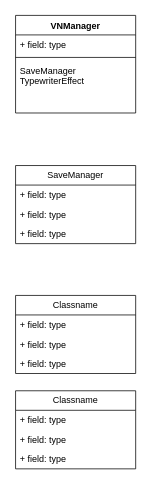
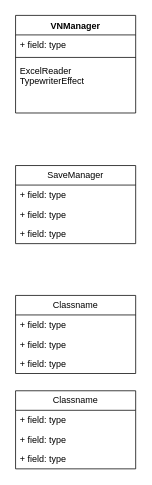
  <mxCell id="0" />
  <mxCell id="1" parent="0" />
  <mxCell id="2" value="VNManager" style="swimlane;fontStyle=1;align=center;verticalAlign=top;childLayout=stackLayout;horizontal=1;startSize=26;horizontalStack=0;resizeParent=1;resizeParentMax=0;resizeLast=0;collapsible=1;marginBottom=0;whiteSpace=wrap;html=1;" parent="1" vertex="1"><mxGeometry x="20" y="20" width="160" height="130" as="geometry" /></mxCell>
  <mxCell id="3" value="+ field: type" style="text;strokeColor=none;fillColor=none;align=left;verticalAlign=top;spacingLeft=4;spacingRight=4;overflow=hidden;rotatable=0;points=[[0,0.5],[1,0.5]];portConstraint=eastwest;whiteSpace=wrap;html=1;" parent="2" vertex="1"><mxGeometry y="26" width="160" height="26" as="geometry" /></mxCell>
  <mxCell id="4" value="" style="line;strokeWidth=1;fillColor=none;align=left;verticalAlign=middle;spacingTop=-1;spacingLeft=3;spacingRight=3;rotatable=0;labelPosition=right;points=[];portConstraint=eastwest;strokeColor=inherit;" parent="2" vertex="1"><mxGeometry y="52" width="160" height="8" as="geometry" /></mxCell>
- <mxCell id="5" value="SaveManager&lt;div&gt;TypewriterEffect&lt;/div&gt;" style="text;strokeColor=none;fillColor=none;align=left;verticalAlign=top;spacingLeft=4;spacingRight=4;overflow=hidden;rotatable=0;points=[[0,0.5],[1,0.5]];portConstraint=eastwest;whiteSpace=wrap;html=1;" parent="2" vertex="1"><mxGeometry y="60" width="160" height="70" as="geometry" /></mxCell>
+ <mxCell id="5" value="ExcelReader&lt;div&gt;TypewriterEffect&lt;/div&gt;" style="text;strokeColor=none;fillColor=none;align=left;verticalAlign=top;spacingLeft=4;spacingRight=4;overflow=hidden;rotatable=0;points=[[0,0.5],[1,0.5]];portConstraint=eastwest;whiteSpace=wrap;html=1;" parent="2" vertex="1"><mxGeometry y="60" width="160" height="70" as="geometry" /></mxCell>
  <mxCell id="6" value="Classname" style="swimlane;fontStyle=0;childLayout=stackLayout;horizontal=1;startSize=26;fillColor=none;horizontalStack=0;resizeParent=1;resizeParentMax=0;resizeLast=0;collapsible=1;marginBottom=0;whiteSpace=wrap;html=1;" parent="1" vertex="1"><mxGeometry x="20" y="520" width="160" height="104" as="geometry" /></mxCell>
  <mxCell id="7" value="+ field: type" style="text;strokeColor=none;fillColor=none;align=left;verticalAlign=top;spacingLeft=4;spacingRight=4;overflow=hidden;rotatable=0;points=[[0,0.5],[1,0.5]];portConstraint=eastwest;whiteSpace=wrap;html=1;" parent="6" vertex="1"><mxGeometry y="26" width="160" height="26" as="geometry" /></mxCell>
  <mxCell id="8" value="+ field: type" style="text;strokeColor=none;fillColor=none;align=left;verticalAlign=top;spacingLeft=4;spacingRight=4;overflow=hidden;rotatable=0;points=[[0,0.5],[1,0.5]];portConstraint=eastwest;whiteSpace=wrap;html=1;" parent="6" vertex="1"><mxGeometry y="52" width="160" height="26" as="geometry" /></mxCell>
  <mxCell id="9" value="+ field: type" style="text;strokeColor=none;fillColor=none;align=left;verticalAlign=top;spacingLeft=4;spacingRight=4;overflow=hidden;rotatable=0;points=[[0,0.5],[1,0.5]];portConstraint=eastwest;whiteSpace=wrap;html=1;" parent="6" vertex="1"><mxGeometry y="78" width="160" height="26" as="geometry" /></mxCell>
  <mxCell id="10" value="SaveManager" style="swimlane;fontStyle=0;childLayout=stackLayout;horizontal=1;startSize=26;fillColor=none;horizontalStack=0;resizeParent=1;resizeParentMax=0;resizeLast=0;collapsible=1;marginBottom=0;whiteSpace=wrap;html=1;" parent="1" vertex="1"><mxGeometry x="20" y="220" width="160" height="104" as="geometry" /></mxCell>
  <mxCell id="11" value="+ field: type" style="text;strokeColor=none;fillColor=none;align=left;verticalAlign=top;spacingLeft=4;spacingRight=4;overflow=hidden;rotatable=0;points=[[0,0.5],[1,0.5]];portConstraint=eastwest;whiteSpace=wrap;html=1;" parent="10" vertex="1"><mxGeometry y="26" width="160" height="26" as="geometry" /></mxCell>
  <mxCell id="12" value="+ field: type" style="text;strokeColor=none;fillColor=none;align=left;verticalAlign=top;spacingLeft=4;spacingRight=4;overflow=hidden;rotatable=0;points=[[0,0.5],[1,0.5]];portConstraint=eastwest;whiteSpace=wrap;html=1;" parent="10" vertex="1"><mxGeometry y="52" width="160" height="26" as="geometry" /></mxCell>
  <mxCell id="13" value="+ field: type" style="text;strokeColor=none;fillColor=none;align=left;verticalAlign=top;spacingLeft=4;spacingRight=4;overflow=hidden;rotatable=0;points=[[0,0.5],[1,0.5]];portConstraint=eastwest;whiteSpace=wrap;html=1;" parent="10" vertex="1"><mxGeometry y="78" width="160" height="26" as="geometry" /></mxCell>
  <mxCell id="14" value="Classname" style="swimlane;fontStyle=0;childLayout=stackLayout;horizontal=1;startSize=26;fillColor=none;horizontalStack=0;resizeParent=1;resizeParentMax=0;resizeLast=0;collapsible=1;marginBottom=0;whiteSpace=wrap;html=1;" parent="1" vertex="1"><mxGeometry x="20" y="393" width="160" height="104" as="geometry" /></mxCell>
  <mxCell id="15" value="+ field: type" style="text;strokeColor=none;fillColor=none;align=left;verticalAlign=top;spacingLeft=4;spacingRight=4;overflow=hidden;rotatable=0;points=[[0,0.5],[1,0.5]];portConstraint=eastwest;whiteSpace=wrap;html=1;" parent="14" vertex="1"><mxGeometry y="26" width="160" height="26" as="geometry" /></mxCell>
  <mxCell id="16" value="+ field: type" style="text;strokeColor=none;fillColor=none;align=left;verticalAlign=top;spacingLeft=4;spacingRight=4;overflow=hidden;rotatable=0;points=[[0,0.5],[1,0.5]];portConstraint=eastwest;whiteSpace=wrap;html=1;" parent="14" vertex="1"><mxGeometry y="52" width="160" height="26" as="geometry" /></mxCell>
  <mxCell id="17" value="+ field: type" style="text;strokeColor=none;fillColor=none;align=left;verticalAlign=top;spacingLeft=4;spacingRight=4;overflow=hidden;rotatable=0;points=[[0,0.5],[1,0.5]];portConstraint=eastwest;whiteSpace=wrap;html=1;" parent="14" vertex="1"><mxGeometry y="78" width="160" height="26" as="geometry" /></mxCell>
